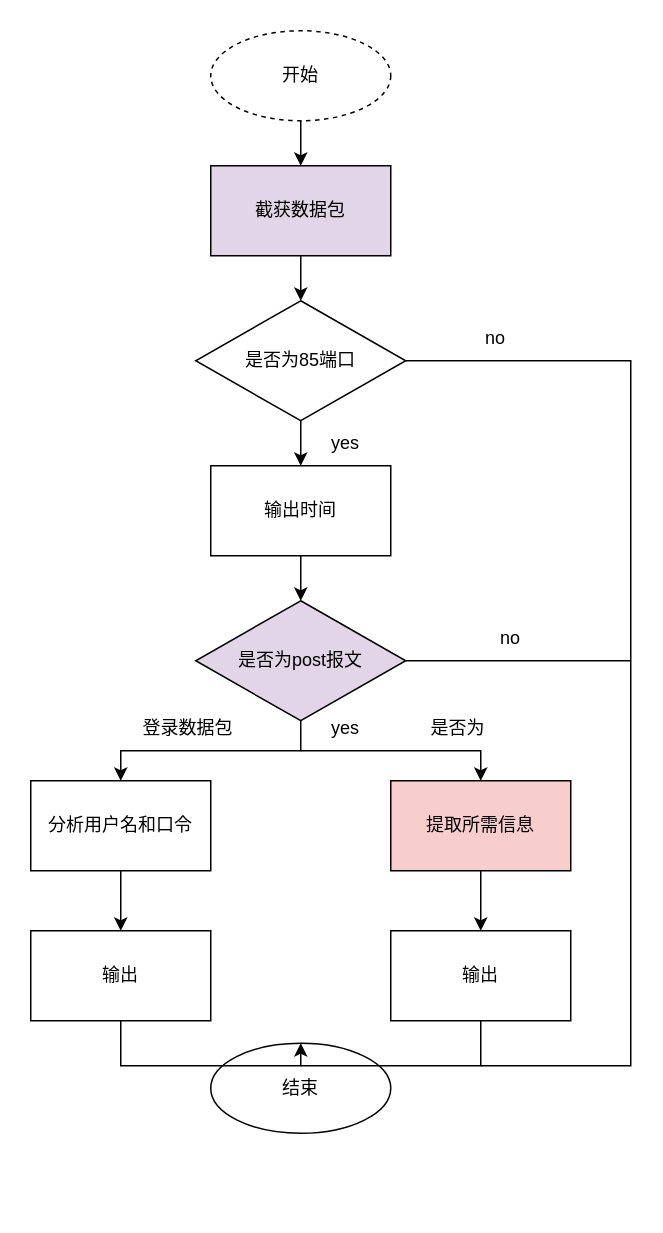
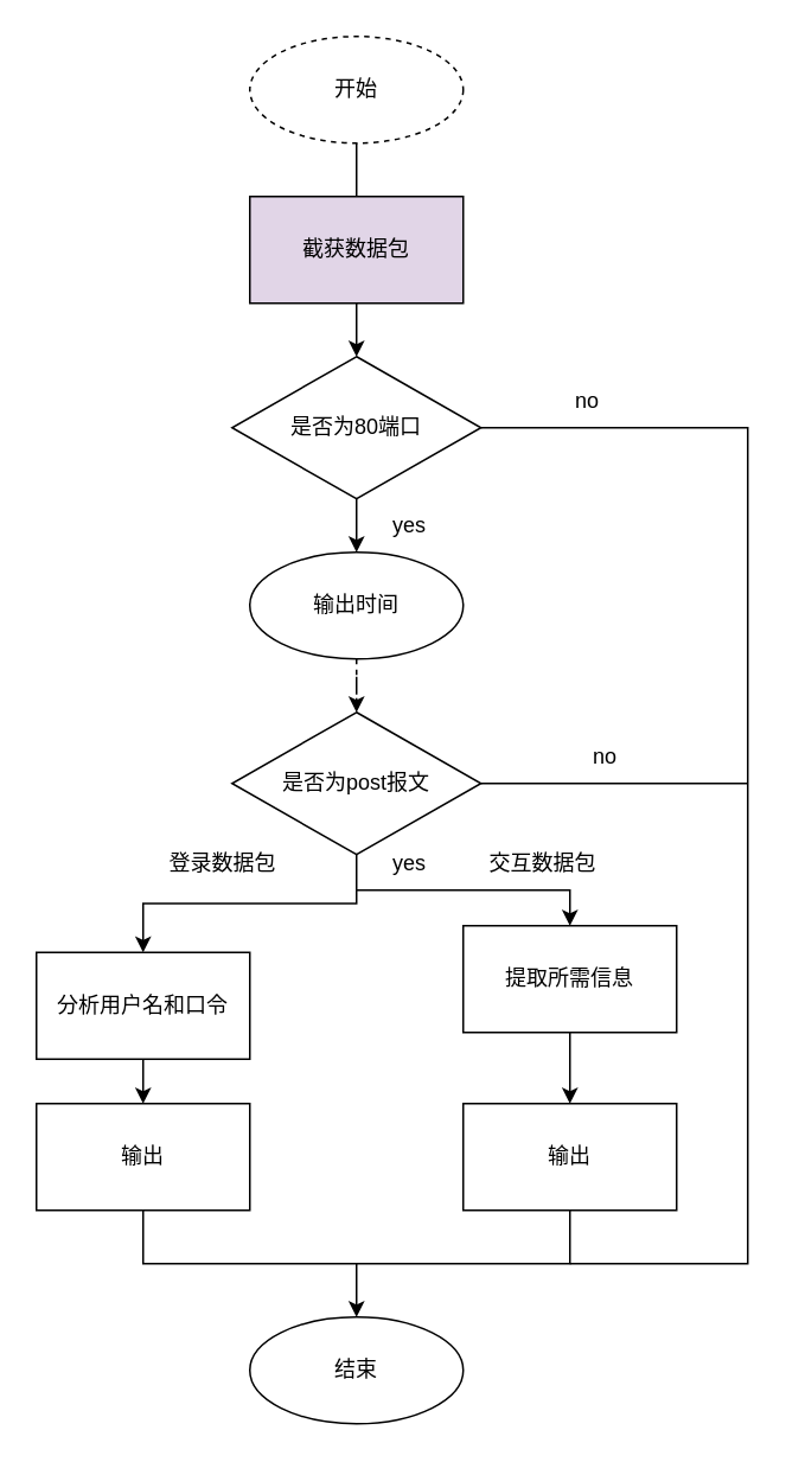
  <mxCell id="0" />
  <mxCell id="1" parent="0" />
- <mxCell id="2" value="" style="edgeStyle=orthogonalEdgeStyle;rounded=0;orthogonalLoop=1;jettySize=auto;html=1;" edge="1" parent="1" source="3" target="5"><mxGeometry relative="1" as="geometry" /></mxCell>
+ <mxCell id="2" value="" style="edgeStyle=orthogonalEdgeStyle;rounded=0;orthogonalLoop=1;jettySize=auto;html=1;endArrow=none;" edge="1" parent="1" source="3" target="5"><mxGeometry relative="1" as="geometry" /></mxCell>
  <mxCell id="3" value="开始" style="ellipse;whiteSpace=wrap;html=1;dashed=1;" vertex="1" parent="1"><mxGeometry x="140" y="20" width="120" height="60" as="geometry" /></mxCell>
  <mxCell id="4" value="" style="edgeStyle=orthogonalEdgeStyle;rounded=0;orthogonalLoop=1;jettySize=auto;html=1;" edge="1" parent="1" source="5" target="7"><mxGeometry relative="1" as="geometry" /></mxCell>
  <mxCell id="5" value="截获数据包" style="whiteSpace=wrap;html=1;fillColor=#e1d5e7;" vertex="1" parent="1"><mxGeometry x="140" y="110" width="120" height="60" as="geometry" /></mxCell>
  <mxCell id="6" value="" style="edgeStyle=orthogonalEdgeStyle;rounded=0;orthogonalLoop=1;jettySize=auto;html=1;" edge="1" parent="1" source="7" target="9"><mxGeometry relative="1" as="geometry" /></mxCell>
- <mxCell id="7" value="是否为85端口" style="rhombus;whiteSpace=wrap;html=1;" vertex="1" parent="1"><mxGeometry x="130" y="200" width="140" height="80" as="geometry" /></mxCell>
- <mxCell id="8" value="" style="edgeStyle=orthogonalEdgeStyle;rounded=0;orthogonalLoop=1;jettySize=auto;html=1;" edge="1" parent="1" source="9" target="12"><mxGeometry relative="1" as="geometry" /></mxCell>
- <mxCell id="9" value="输出时间" style="whiteSpace=wrap;html=1;" vertex="1" parent="1"><mxGeometry x="140" y="310" width="120" height="60" as="geometry" /></mxCell>
+ <mxCell id="7" value="是否为80端口" style="rhombus;whiteSpace=wrap;html=1;" vertex="1" parent="1"><mxGeometry x="130" y="200" width="140" height="80" as="geometry" /></mxCell>
+ <mxCell id="8" value="" style="edgeStyle=orthogonalEdgeStyle;rounded=0;orthogonalLoop=1;jettySize=auto;html=1;dashed=1;" edge="1" parent="1" source="9" target="12"><mxGeometry relative="1" as="geometry" /></mxCell>
+ <mxCell id="9" value="输出时间" style="ellipse;whiteSpace=wrap;html=1;" vertex="1" parent="1"><mxGeometry x="140" y="310" width="120" height="60" as="geometry" /></mxCell>
  <mxCell id="10" value="yes" style="text;html=1;strokeColor=none;fillColor=none;align=center;verticalAlign=middle;whiteSpace=wrap;rounded=0;" vertex="1" parent="1"><mxGeometry x="200" y="280" width="60" height="30" as="geometry" /></mxCell>
  <mxCell id="11" value="" style="edgeStyle=orthogonalEdgeStyle;rounded=0;orthogonalLoop=1;jettySize=auto;html=1;" edge="1" parent="1" source="12" target="13"><mxGeometry relative="1" as="geometry" /></mxCell>
- <mxCell id="12" value="是否为post报文" style="rhombus;whiteSpace=wrap;html=1;fillColor=#e1d5e7;" vertex="1" parent="1"><mxGeometry x="130" y="400" width="140" height="80" as="geometry" /></mxCell>
- <mxCell id="13" value="分析用户名和口令" style="whiteSpace=wrap;html=1;" vertex="1" parent="1"><mxGeometry x="20" y="520" width="120" height="60" as="geometry" /></mxCell>
+ <mxCell id="12" value="是否为post报文" style="rhombus;whiteSpace=wrap;html=1;" vertex="1" parent="1"><mxGeometry x="130" y="400" width="140" height="80" as="geometry" /></mxCell>
+ <mxCell id="13" value="分析用户名和口令" style="whiteSpace=wrap;html=1;" vertex="1" parent="1"><mxGeometry x="20" y="535" width="120" height="60" as="geometry" /></mxCell>
  <mxCell id="14" value="登录数据包" style="text;html=1;strokeColor=none;fillColor=none;align=center;verticalAlign=middle;whiteSpace=wrap;rounded=0;" vertex="1" parent="1"><mxGeometry x="90" y="470" width="70" height="30" as="geometry" /></mxCell>
  <mxCell id="15" value="" style="edgeStyle=orthogonalEdgeStyle;rounded=0;orthogonalLoop=1;jettySize=auto;html=1;exitX=0.5;exitY=1;exitDx=0;exitDy=0;" edge="1" parent="1" source="13" target="16"><mxGeometry relative="1" as="geometry"><mxPoint x="80" y="670" as="sourcePoint" /><Array as="points" /></mxGeometry></mxCell>
  <mxCell id="16" value="输出" style="whiteSpace=wrap;html=1;" vertex="1" parent="1"><mxGeometry x="20" y="620" width="120" height="60" as="geometry" /></mxCell>
  <mxCell id="17" value="" style="endArrow=classic;html=1;rounded=0;" edge="1" parent="1"><mxGeometry width="50" height="50" relative="1" as="geometry"><mxPoint x="200" y="500" as="sourcePoint" /><mxPoint x="320" y="520" as="targetPoint" /><Array as="points"><mxPoint x="320" y="500" /></Array></mxGeometry></mxCell>
  <mxCell id="18" value="" style="edgeStyle=orthogonalEdgeStyle;rounded=0;orthogonalLoop=1;jettySize=auto;html=1;" edge="1" parent="1" source="19" target="20"><mxGeometry relative="1" as="geometry" /></mxCell>
- <mxCell id="19" value="提取所需信息" style="rounded=0;whiteSpace=wrap;html=1;fillColor=#f8cecc;" vertex="1" parent="1"><mxGeometry x="260" y="520" width="120" height="60" as="geometry" /></mxCell>
+ <mxCell id="19" value="提取所需信息" style="rounded=0;whiteSpace=wrap;html=1;" vertex="1" parent="1"><mxGeometry x="260" y="520" width="120" height="60" as="geometry" /></mxCell>
  <mxCell id="20" value="输出" style="whiteSpace=wrap;html=1;rounded=0;" vertex="1" parent="1"><mxGeometry x="260" y="620" width="120" height="60" as="geometry" /></mxCell>
  <mxCell id="21" value="yes" style="text;html=1;strokeColor=none;fillColor=none;align=center;verticalAlign=middle;whiteSpace=wrap;rounded=0;" vertex="1" parent="1"><mxGeometry x="200" y="470" width="60" height="30" as="geometry" /></mxCell>
- <mxCell id="22" value="是否为" style="text;html=1;strokeColor=none;fillColor=none;align=center;verticalAlign=middle;whiteSpace=wrap;rounded=0;" vertex="1" parent="1"><mxGeometry x="270" y="470" width="70" height="30" as="geometry" /></mxCell>
- <mxCell id="23" value="结束" style="ellipse;whiteSpace=wrap;html=1;" vertex="1" parent="1"><mxGeometry x="140" y="695" width="120" height="60" as="geometry" /></mxCell>
+ <mxCell id="22" value="交互数据包" style="text;html=1;strokeColor=none;fillColor=none;align=center;verticalAlign=middle;whiteSpace=wrap;rounded=0;" vertex="1" parent="1"><mxGeometry x="270" y="470" width="70" height="30" as="geometry" /></mxCell>
+ <mxCell id="23" value="结束" style="ellipse;whiteSpace=wrap;html=1;" vertex="1" parent="1"><mxGeometry x="140" y="740" width="120" height="60" as="geometry" /></mxCell>
  <mxCell id="24" value="" style="endArrow=classic;html=1;rounded=0;entryX=0.5;entryY=0;entryDx=0;entryDy=0;" edge="1" parent="1" source="16" target="23"><mxGeometry width="50" height="50" relative="1" as="geometry"><mxPoint x="30" y="770" as="sourcePoint" /><mxPoint x="250" y="710" as="targetPoint" /><Array as="points"><mxPoint x="80" y="710" /><mxPoint x="200" y="710" /></Array></mxGeometry></mxCell>
  <mxCell id="25" value="" style="endArrow=none;html=1;rounded=0;entryX=0.5;entryY=1;entryDx=0;entryDy=0;" edge="1" parent="1" target="20"><mxGeometry width="50" height="50" relative="1" as="geometry"><mxPoint x="200" y="710" as="sourcePoint" /><mxPoint x="400" y="790" as="targetPoint" /><Array as="points"><mxPoint x="320" y="710" /></Array></mxGeometry></mxCell>
  <mxCell id="26" value="" style="endArrow=none;html=1;rounded=0;exitX=1;exitY=0.5;exitDx=0;exitDy=0;" edge="1" parent="1" source="7"><mxGeometry width="50" height="50" relative="1" as="geometry"><mxPoint x="450" y="390" as="sourcePoint" /><mxPoint x="320" y="710" as="targetPoint" /><Array as="points"><mxPoint x="420" y="240" /><mxPoint x="420" y="710" /></Array></mxGeometry></mxCell>
  <mxCell id="27" value="" style="endArrow=none;html=1;rounded=0;exitX=1;exitY=0.5;exitDx=0;exitDy=0;" edge="1" parent="1" source="12"><mxGeometry width="50" height="50" relative="1" as="geometry"><mxPoint x="300" y="440" as="sourcePoint" /><mxPoint x="420" y="440" as="targetPoint" /></mxGeometry></mxCell>
  <mxCell id="28" value="no" style="text;html=1;strokeColor=none;fillColor=none;align=center;verticalAlign=middle;whiteSpace=wrap;rounded=0;" vertex="1" parent="1"><mxGeometry x="300" y="210" width="60" height="30" as="geometry" /></mxCell>
  <mxCell id="29" value="no" style="text;html=1;strokeColor=none;fillColor=none;align=center;verticalAlign=middle;whiteSpace=wrap;rounded=0;" vertex="1" parent="1"><mxGeometry x="310" y="410" width="60" height="30" as="geometry" /></mxCell>
